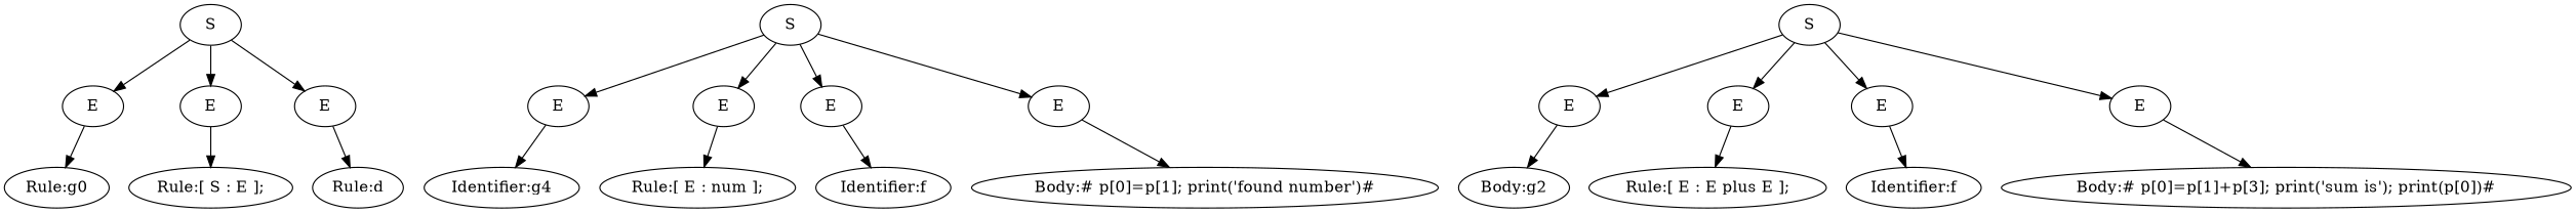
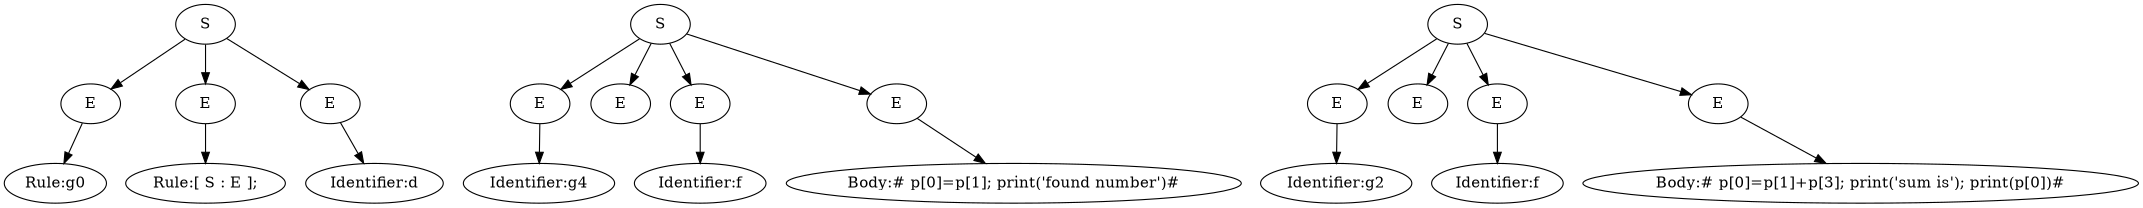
  digraph {
    ordering=out
    n1 [label="Rule:g0"]
    n2 [label=E]
    n3 [label="Rule:[ S : E ];"]
    n4 [label=E]
-   n5 [label="Rule:d"]
+   n5 [label="Identifier:d"]
    n6 [label=E]
    n7 [label=S]
    n8 [label="Identifier:g4"]
    n9 [label=E]
-   n10 [label="Rule:[ E : num ];"]
    n11 [label=E]
    n12 [label="Identifier:f"]
    n13 [label=E]
    n14 [label="Body:# p[0]=p[1]; print('found number')#"]
    n15 [label=E]
    n16 [label=S]
-   n17 [label="Body:g2"]
+   n17 [label="Identifier:g2"]
    n18 [label=E]
-   n19 [label="Rule:[ E : E plus E ];"]
    n20 [label=E]
    n21 [label="Identifier:f"]
    n22 [label=E]
    n23 [label="Body:# p[0]=p[1]+p[3]; print('sum is'); print(p[0])#"]
    n24 [label=E]
    n25 [label=S]
    n2 -> n1
    n4 -> n3
    n6 -> n5
    n7 -> n2
    n7 -> n4
    n7 -> n6
    n9 -> n8
-   n11 -> n10
    n13 -> n12
    n15 -> n14
    n16 -> n9
    n16 -> n11
    n16 -> n13
    n16 -> n15
    n18 -> n17
-   n20 -> n19
    n22 -> n21
    n24 -> n23
    n25 -> n18
    n25 -> n20
    n25 -> n22
    n25 -> n24
  }
